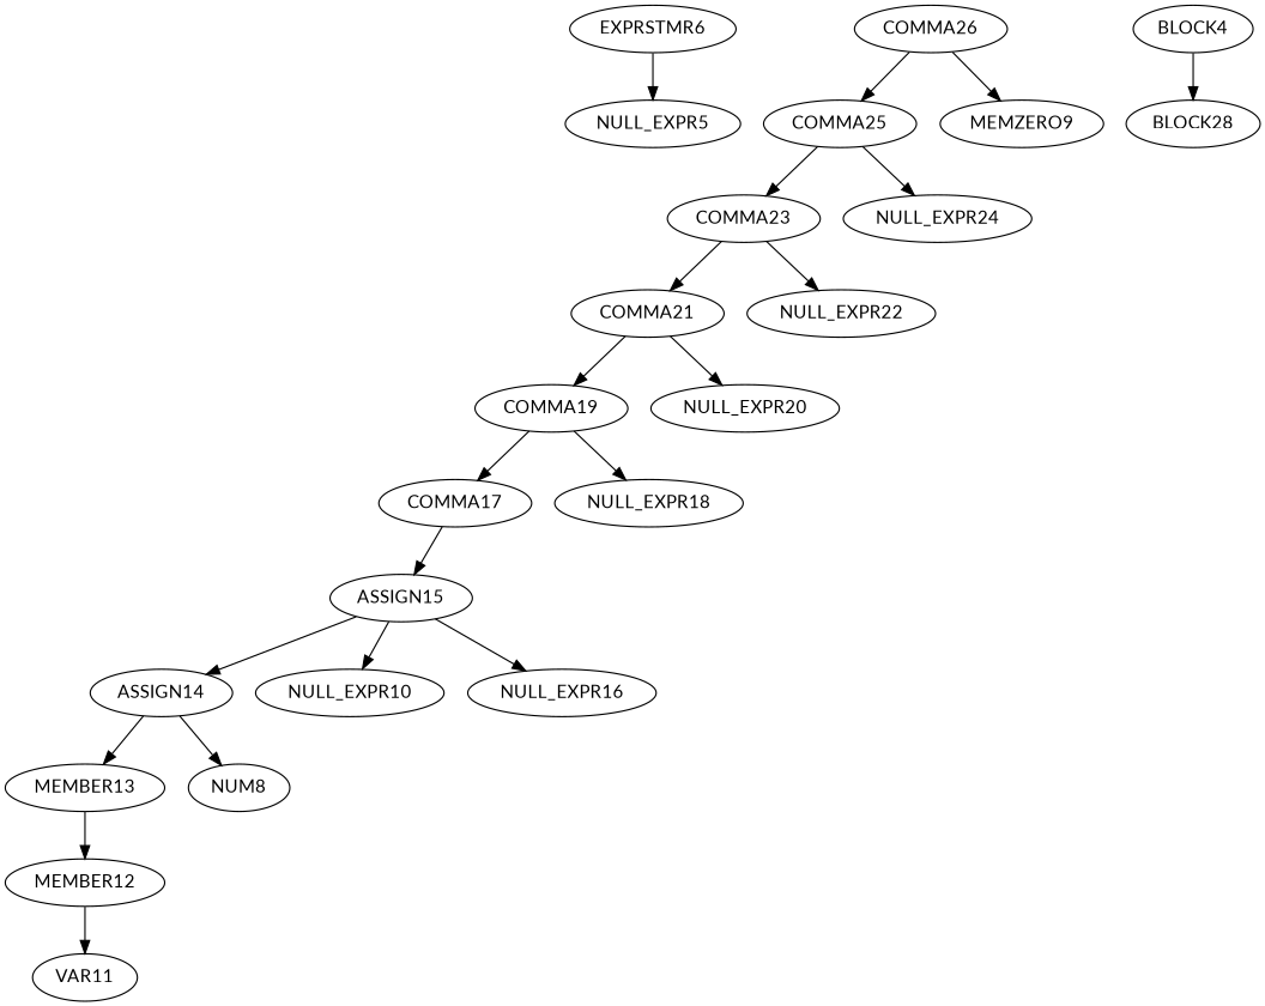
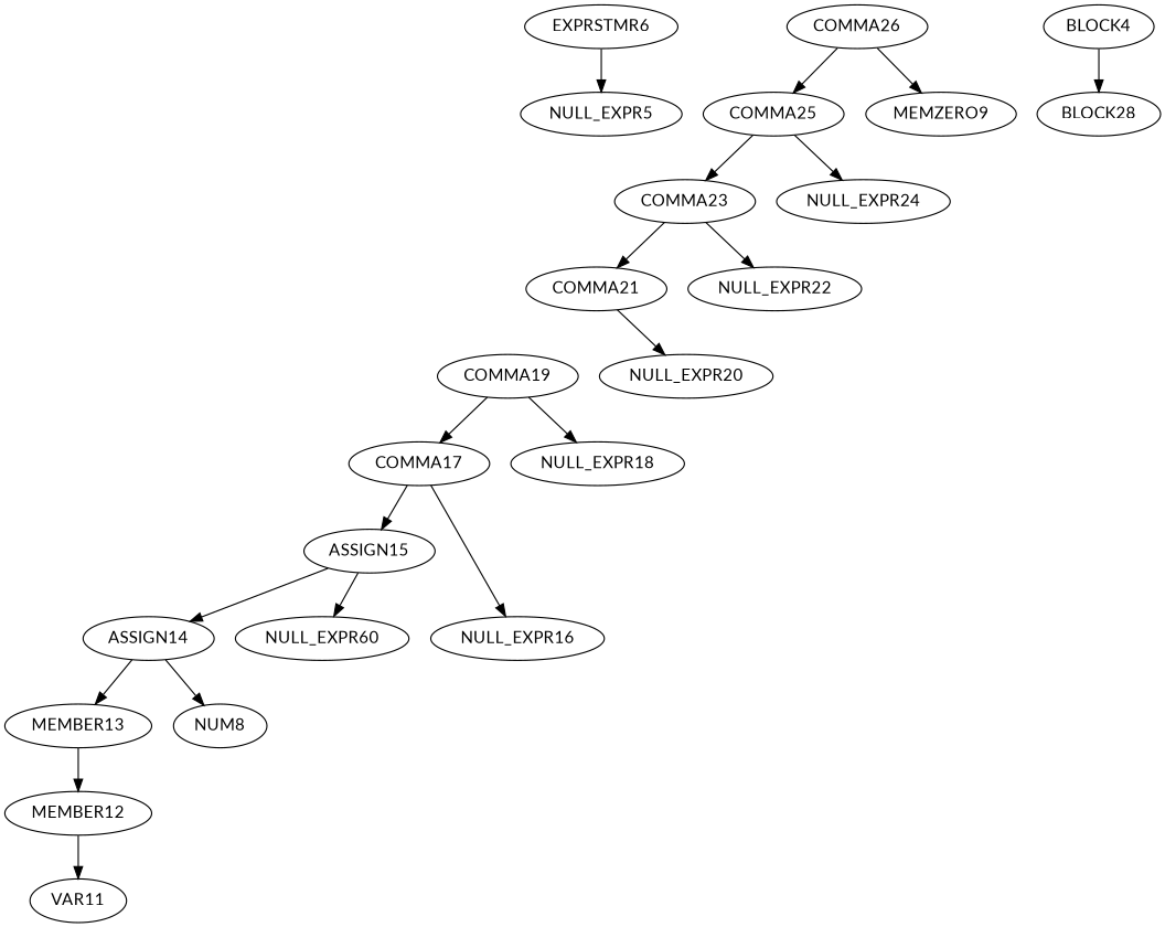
  digraph {
    fontname=Lato
    node [fontname=Lato]
    edge [fontname=Lato]
    EXPRSTMR6
    NULL_EXPR5
    MEMBER12
    VAR11
    MEMBER13
    ASSIGN14
    NUM8
    n8 [label=ASSIGN15]
-   NULL_EXPR10
+   NULL_EXPR10 [label=NULL_EXPR60]
    COMMA17
    NULL_EXPR16
    COMMA19
    NULL_EXPR18
    COMMA21
    NULL_EXPR20
    COMMA23
    NULL_EXPR22
    COMMA25
    NULL_EXPR24
    COMMA26
    MEMZERO9
    BLOCK4
    BLOCK28
    EXPRSTMR6 -> NULL_EXPR5
    MEMBER12 -> VAR11
    MEMBER13 -> MEMBER12
    ASSIGN14 -> MEMBER13
    ASSIGN14 -> NUM8
    n8 -> ASSIGN14
    n8 -> NULL_EXPR10
    COMMA17 -> n8
-   n8 -> NULL_EXPR16
+   COMMA17 -> NULL_EXPR16
    COMMA19 -> COMMA17
    COMMA19 -> NULL_EXPR18
-   COMMA21 -> COMMA19
    COMMA21 -> NULL_EXPR20
    COMMA23 -> COMMA21
    COMMA23 -> NULL_EXPR22
    COMMA25 -> COMMA23
    COMMA25 -> NULL_EXPR24
    COMMA26 -> COMMA25
    COMMA26 -> MEMZERO9
    BLOCK4 -> BLOCK28
  }
